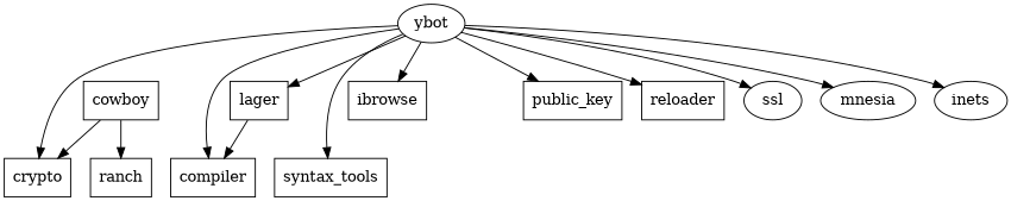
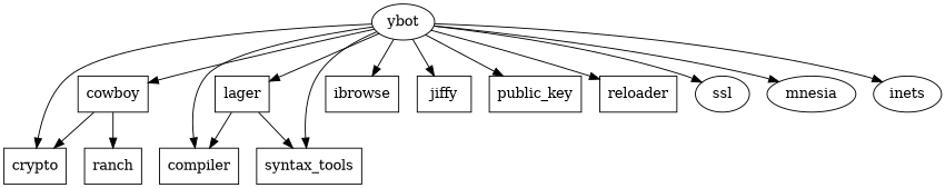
  digraph {
    node [shape=box]
    cowboy
    crypto
    ranch
    lager
    compiler
    syntax_tools
    ybot [shape=""]
    ibrowse
+   jiffy
    public_key
    reloader
    ssl [shape=""]
    mnesia [shape=""]
    inets [shape=""]
    cowboy -> crypto
    cowboy -> ranch
    lager -> compiler
+   lager -> syntax_tools
+   ybot -> cowboy
    ybot -> crypto
    ybot -> lager
    ybot -> compiler
    ybot -> syntax_tools
    ybot -> ibrowse
+   ybot -> jiffy
    ybot -> public_key
    ybot -> reloader
    ybot -> ssl
    ybot -> mnesia
    ybot -> inets
  }
